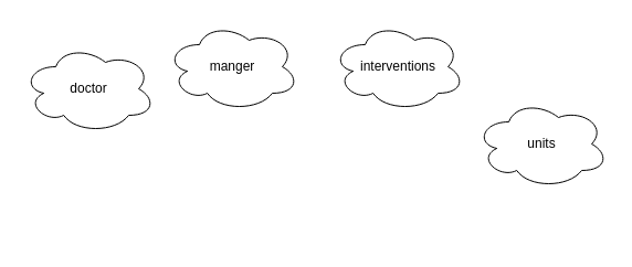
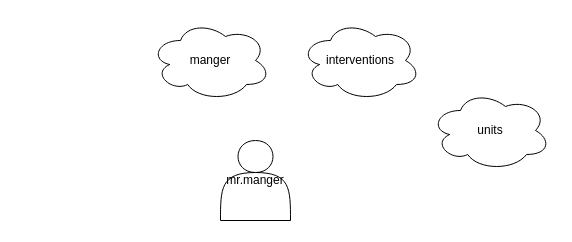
  <mxCell id="0" />
  <mxCell id="1" parent="0" />
- <mxCell id="3" value="doctor" style="ellipse;shape=cloud;whiteSpace=wrap;html=1;fontColor=default;strokeColor=default;fillColor=default;" vertex="1" parent="1"><mxGeometry x="20" y="40" width="120" height="80" as="geometry" /></mxCell>
+ <mxCell id="2" value="mr.manger" style="shape=actor;whiteSpace=wrap;html=1;fillColor=default;strokeColor=default;fontColor=default;" vertex="1" parent="1"><mxGeometry x="220" y="140" width="70" height="80" as="geometry" /></mxCell>
  <mxCell id="4" value="manger" style="ellipse;shape=cloud;whiteSpace=wrap;html=1;fontColor=default;strokeColor=default;fillColor=default;" vertex="1" parent="1"><mxGeometry x="150" y="20" width="120" height="80" as="geometry" /></mxCell>
  <mxCell id="5" value="interventions" style="ellipse;shape=cloud;whiteSpace=wrap;html=1;fontColor=default;strokeColor=default;fillColor=default;" vertex="1" parent="1"><mxGeometry x="300" y="20" width="120" height="80" as="geometry" /></mxCell>
  <mxCell id="6" value="units&lt;br&gt;" style="ellipse;shape=cloud;whiteSpace=wrap;html=1;fontColor=default;strokeColor=default;fillColor=default;" vertex="1" parent="1"><mxGeometry x="430" y="90" width="120" height="80" as="geometry" /></mxCell>
